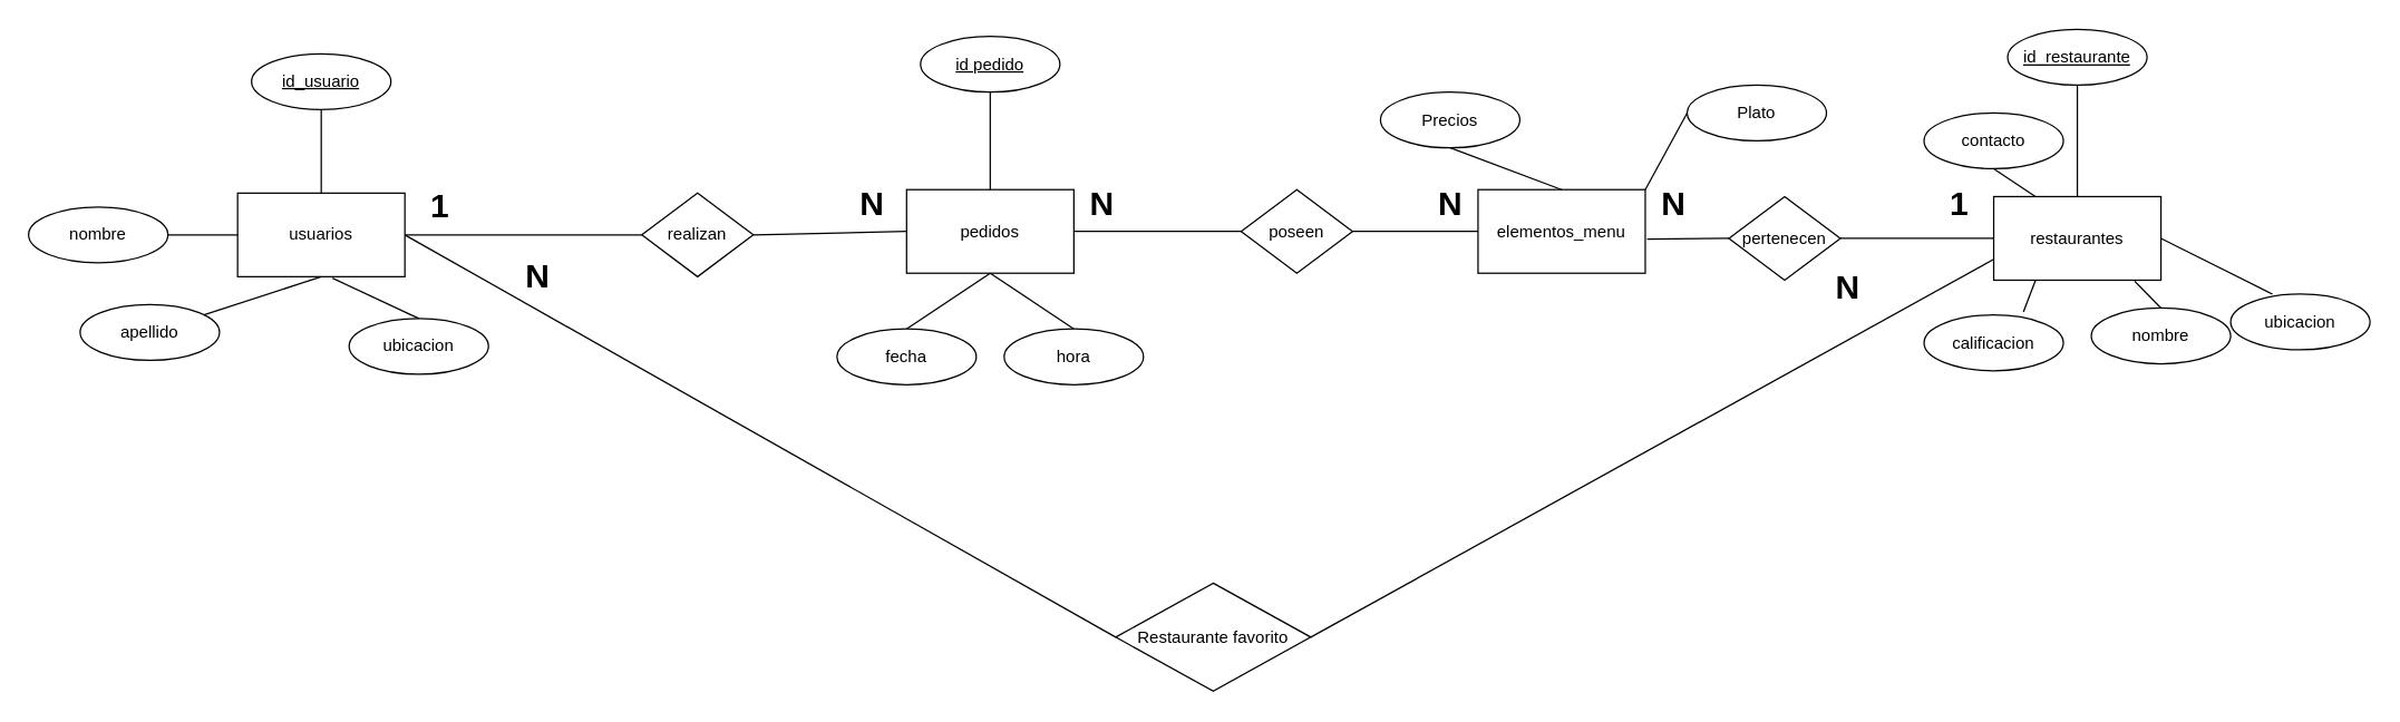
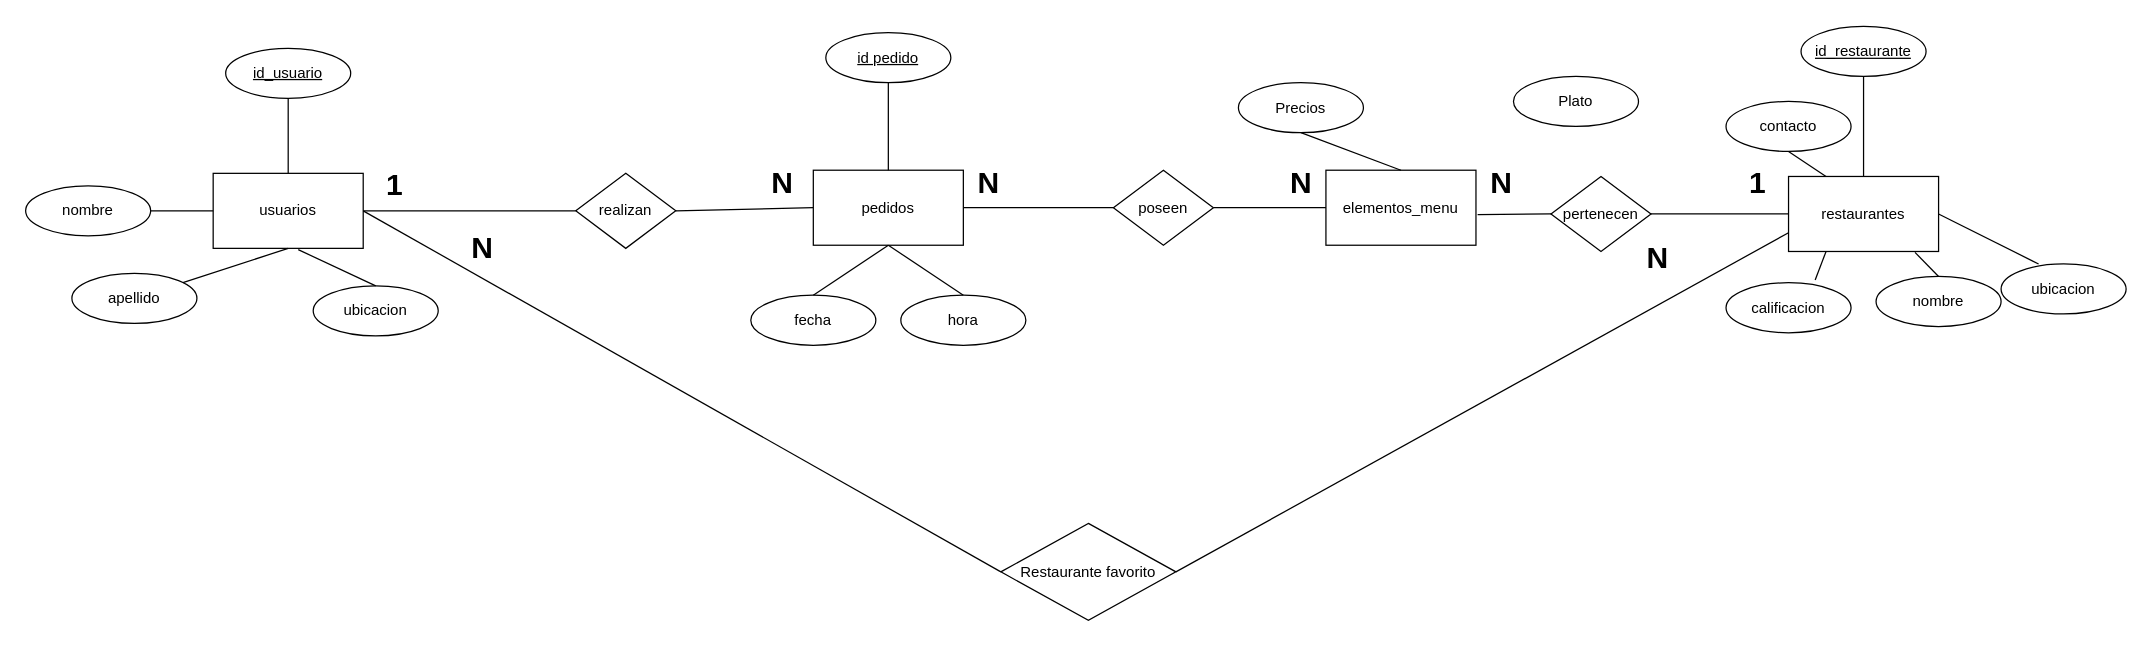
  <mxCell id="0" />
  <mxCell id="1" parent="0" />
  <mxCell id="2" value="usuarios" style="rounded=0;whiteSpace=wrap;html=1;" parent="1" vertex="1"><mxGeometry x="170" y="138" width="120" height="60" as="geometry" /></mxCell>
  <mxCell id="3" value="restaurantes" style="rounded=0;whiteSpace=wrap;html=1;" parent="1" vertex="1"><mxGeometry x="1430" y="140.5" width="120" height="60" as="geometry" /></mxCell>
  <mxCell id="4" value="apellido" style="ellipse;whiteSpace=wrap;html=1;" parent="1" vertex="1"><mxGeometry x="57" y="218" width="100" height="40" as="geometry" /></mxCell>
  <mxCell id="5" value="&lt;u&gt;id_usuario&lt;/u&gt;" style="ellipse;whiteSpace=wrap;html=1;" parent="1" vertex="1"><mxGeometry x="180" y="38" width="100" height="40" as="geometry" /></mxCell>
  <mxCell id="6" value="" style="endArrow=none;html=1;rounded=0;entryX=0.5;entryY=1;entryDx=0;entryDy=0;exitX=0.5;exitY=0;exitDx=0;exitDy=0;" parent="1" source="2" target="5" edge="1"><mxGeometry width="50" height="50" relative="1" as="geometry"><mxPoint x="500" y="358" as="sourcePoint" /><mxPoint x="550" y="308" as="targetPoint" /></mxGeometry></mxCell>
  <mxCell id="7" value="" style="endArrow=none;html=1;rounded=0;entryX=0.5;entryY=1;entryDx=0;entryDy=0;" parent="1" source="4" target="2" edge="1"><mxGeometry width="50" height="50" relative="1" as="geometry"><mxPoint x="500" y="328" as="sourcePoint" /><mxPoint x="550" y="278" as="targetPoint" /></mxGeometry></mxCell>
  <mxCell id="8" value="ubicacion" style="ellipse;whiteSpace=wrap;html=1;" parent="1" vertex="1"><mxGeometry x="250" y="228" width="100" height="40" as="geometry" /></mxCell>
  <mxCell id="9" value="" style="endArrow=none;html=1;rounded=0;entryX=0.567;entryY=1.017;entryDx=0;entryDy=0;exitX=0.5;exitY=0;exitDx=0;exitDy=0;entryPerimeter=0;" parent="1" source="8" target="2" edge="1"><mxGeometry width="50" height="50" relative="1" as="geometry"><mxPoint x="500" y="328" as="sourcePoint" /><mxPoint x="550" y="278" as="targetPoint" /></mxGeometry></mxCell>
  <mxCell id="10" value="nombre" style="ellipse;whiteSpace=wrap;html=1;" parent="1" vertex="1"><mxGeometry x="20" y="148" width="100" height="40" as="geometry" /></mxCell>
  <mxCell id="11" value="" style="endArrow=none;html=1;rounded=0;entryX=1;entryY=0.5;entryDx=0;entryDy=0;exitX=0;exitY=0.5;exitDx=0;exitDy=0;" parent="1" source="2" target="10" edge="1"><mxGeometry width="50" height="50" relative="1" as="geometry"><mxPoint x="160" y="168" as="sourcePoint" /><mxPoint x="550" y="278" as="targetPoint" /></mxGeometry></mxCell>
  <mxCell id="12" value="&lt;u&gt;id_restaurante&lt;/u&gt;" style="ellipse;whiteSpace=wrap;html=1;" parent="1" vertex="1"><mxGeometry x="1440" y="20.5" width="100" height="40" as="geometry" /></mxCell>
  <mxCell id="13" value="nombre" style="ellipse;whiteSpace=wrap;html=1;" parent="1" vertex="1"><mxGeometry x="1500" y="220.5" width="100" height="40" as="geometry" /></mxCell>
  <mxCell id="14" value="elementos_menu" style="rounded=0;whiteSpace=wrap;html=1;" parent="1" vertex="1"><mxGeometry x="1060" y="135.5" width="120" height="60" as="geometry" /></mxCell>
  <mxCell id="15" value="" style="endArrow=none;html=1;rounded=0;exitX=0.5;exitY=0;exitDx=0;exitDy=0;entryX=0.843;entryY=1.012;entryDx=0;entryDy=0;entryPerimeter=0;" parent="1" target="3" edge="1"><mxGeometry width="50" height="50" relative="1" as="geometry"><mxPoint x="1550" y="220.5" as="sourcePoint" /><mxPoint x="1520" y="210.5" as="targetPoint" /></mxGeometry></mxCell>
  <mxCell id="16" value="" style="endArrow=none;html=1;rounded=0;entryX=0.5;entryY=1;entryDx=0;entryDy=0;" parent="1" source="3" target="12" edge="1"><mxGeometry width="50" height="50" relative="1" as="geometry"><mxPoint x="1490" y="130.5" as="sourcePoint" /><mxPoint x="1530" y="280.5" as="targetPoint" /></mxGeometry></mxCell>
  <mxCell id="17" value="calificacion" style="ellipse;whiteSpace=wrap;html=1;" parent="1" vertex="1"><mxGeometry x="1380" y="225.5" width="100" height="40" as="geometry" /></mxCell>
  <mxCell id="18" value="" style="endArrow=none;html=1;rounded=0;exitX=0.713;exitY=0.071;exitDx=0;exitDy=0;exitPerimeter=0;entryX=0.25;entryY=1;entryDx=0;entryDy=0;" parent="1" target="3" edge="1"><mxGeometry width="50" height="50" relative="1" as="geometry"><mxPoint x="1451.3" y="223.34" as="sourcePoint" /><mxPoint x="1460" y="210.5" as="targetPoint" /></mxGeometry></mxCell>
  <mxCell id="19" value="Precios" style="ellipse;whiteSpace=wrap;html=1;" parent="1" vertex="1"><mxGeometry x="990" y="65.5" width="100" height="40" as="geometry" /></mxCell>
  <mxCell id="20" value="Plato" style="ellipse;whiteSpace=wrap;html=1;" parent="1" vertex="1"><mxGeometry x="1210" y="60.5" width="100" height="40" as="geometry" /></mxCell>
- <mxCell id="21" value="" style="endArrow=none;html=1;rounded=0;entryX=1;entryY=0;entryDx=0;entryDy=0;exitX=0;exitY=0.5;exitDx=0;exitDy=0;" parent="1" source="20" target="14" edge="1"><mxGeometry width="50" height="50" relative="1" as="geometry"><mxPoint x="870" y="295.5" as="sourcePoint" /><mxPoint x="920" y="245.5" as="targetPoint" /></mxGeometry></mxCell>
  <mxCell id="22" value="" style="endArrow=none;html=1;rounded=0;entryX=0.5;entryY=1;entryDx=0;entryDy=0;exitX=0.5;exitY=0;exitDx=0;exitDy=0;" parent="1" source="14" target="19" edge="1"><mxGeometry width="50" height="50" relative="1" as="geometry"><mxPoint x="870" y="295.5" as="sourcePoint" /><mxPoint x="920" y="245.5" as="targetPoint" /></mxGeometry></mxCell>
  <mxCell id="23" value="" style="endArrow=none;html=1;rounded=0;entryX=1;entryY=0.5;entryDx=0;entryDy=0;" parent="1" target="3" edge="1"><mxGeometry width="50" height="50" relative="1" as="geometry"><mxPoint x="1630" y="210.5" as="sourcePoint" /><mxPoint x="1720" y="480.5" as="targetPoint" /></mxGeometry></mxCell>
  <mxCell id="24" value="" style="endArrow=none;html=1;rounded=0;entryX=1;entryY=0.5;entryDx=0;entryDy=0;exitX=0;exitY=0.5;exitDx=0;exitDy=0;" parent="1" source="14" target="25" edge="1"><mxGeometry width="50" height="50" relative="1" as="geometry"><mxPoint x="1120" y="165.5" as="sourcePoint" /><mxPoint x="870" y="165.5" as="targetPoint" /></mxGeometry></mxCell>
  <mxCell id="25" value="poseen" style="rhombus;whiteSpace=wrap;html=1;" parent="1" vertex="1"><mxGeometry x="890" y="135.5" width="80" height="60" as="geometry" /></mxCell>
  <mxCell id="26" value="" style="endArrow=none;html=1;rounded=0;entryX=0;entryY=0.5;entryDx=0;entryDy=0;exitX=1;exitY=0.5;exitDx=0;exitDy=0;" parent="1" source="29" target="27" edge="1"><mxGeometry width="50" height="50" relative="1" as="geometry"><mxPoint x="360" y="168" as="sourcePoint" /><mxPoint x="790" y="168" as="targetPoint" /></mxGeometry></mxCell>
  <mxCell id="27" value="pedidos" style="rounded=0;whiteSpace=wrap;html=1;" parent="1" vertex="1"><mxGeometry x="650" y="135.5" width="120" height="60" as="geometry" /></mxCell>
  <mxCell id="28" value="" style="endArrow=none;html=1;rounded=0;entryX=0;entryY=0.5;entryDx=0;entryDy=0;exitX=1;exitY=0.5;exitDx=0;exitDy=0;" parent="1" source="2" target="29" edge="1"><mxGeometry width="50" height="50" relative="1" as="geometry"><mxPoint x="290" y="168" as="sourcePoint" /><mxPoint x="460" y="168" as="targetPoint" /></mxGeometry></mxCell>
  <mxCell id="29" value="realizan" style="rhombus;whiteSpace=wrap;html=1;" parent="1" vertex="1"><mxGeometry x="460" y="138" width="80" height="60" as="geometry" /></mxCell>
  <mxCell id="30" value="&lt;u&gt;id pedido&lt;br&gt;&lt;/u&gt;" style="ellipse;whiteSpace=wrap;html=1;" parent="1" vertex="1"><mxGeometry x="660" y="25.5" width="100" height="40" as="geometry" /></mxCell>
  <mxCell id="31" value="fecha" style="ellipse;whiteSpace=wrap;html=1;" parent="1" vertex="1"><mxGeometry x="600" y="235.5" width="100" height="40" as="geometry" /></mxCell>
  <mxCell id="32" value="" style="endArrow=none;html=1;rounded=0;entryX=0.5;entryY=1;entryDx=0;entryDy=0;exitX=0.5;exitY=0;exitDx=0;exitDy=0;" parent="1" source="27" target="30" edge="1"><mxGeometry width="50" height="50" relative="1" as="geometry"><mxPoint x="870" y="325.5" as="sourcePoint" /><mxPoint x="920" y="275.5" as="targetPoint" /></mxGeometry></mxCell>
  <mxCell id="33" value="" style="endArrow=none;html=1;rounded=0;entryX=0.5;entryY=1;entryDx=0;entryDy=0;exitX=0.5;exitY=0;exitDx=0;exitDy=0;" parent="1" target="27" edge="1"><mxGeometry width="50" height="50" relative="1" as="geometry"><mxPoint x="650" y="235.5" as="sourcePoint" /><mxPoint x="920" y="275.5" as="targetPoint" /></mxGeometry></mxCell>
  <mxCell id="34" value="contacto" style="ellipse;whiteSpace=wrap;html=1;" parent="1" vertex="1"><mxGeometry x="1380" y="80.5" width="100" height="40" as="geometry" /></mxCell>
  <mxCell id="35" value="" style="endArrow=none;html=1;rounded=0;entryX=0.5;entryY=1;entryDx=0;entryDy=0;exitX=0.25;exitY=0;exitDx=0;exitDy=0;" parent="1" source="3" target="34" edge="1"><mxGeometry width="50" height="50" relative="1" as="geometry"><mxPoint x="1370" y="360.5" as="sourcePoint" /><mxPoint x="1420" y="310.5" as="targetPoint" /></mxGeometry></mxCell>
  <mxCell id="36" value="1" style="text;strokeColor=none;fillColor=none;html=1;fontSize=24;fontStyle=1;verticalAlign=middle;align=center;" parent="1" vertex="1"><mxGeometry x="290" y="128" width="50" height="40" as="geometry" /></mxCell>
  <mxCell id="37" value="N" style="text;strokeColor=none;fillColor=none;html=1;fontSize=24;fontStyle=1;verticalAlign=middle;align=center;" parent="1" vertex="1"><mxGeometry x="600" y="125.5" width="50" height="40" as="geometry" /></mxCell>
  <mxCell id="38" value="N" style="text;strokeColor=none;fillColor=none;html=1;fontSize=24;fontStyle=1;verticalAlign=middle;align=center;" parent="1" vertex="1"><mxGeometry x="770" y="125.5" width="40" height="40" as="geometry" /></mxCell>
  <mxCell id="39" value="N" style="text;strokeColor=none;fillColor=none;html=1;fontSize=24;fontStyle=1;verticalAlign=middle;align=center;" parent="1" vertex="1"><mxGeometry x="1180" y="125.5" width="40" height="40" as="geometry" /></mxCell>
  <mxCell id="40" value="N" style="text;strokeColor=none;fillColor=none;html=1;fontSize=24;fontStyle=1;verticalAlign=middle;align=center;" parent="1" vertex="1"><mxGeometry x="1020" y="125.5" width="40" height="40" as="geometry" /></mxCell>
  <mxCell id="41" value="1" style="text;strokeColor=none;fillColor=none;html=1;fontSize=24;fontStyle=1;verticalAlign=middle;align=center;" parent="1" vertex="1"><mxGeometry x="1380" y="125.5" width="50" height="40" as="geometry" /></mxCell>
  <mxCell id="42" value="hora" style="ellipse;whiteSpace=wrap;html=1;" parent="1" vertex="1"><mxGeometry x="720" y="235.5" width="100" height="40" as="geometry" /></mxCell>
  <mxCell id="43" value="" style="endArrow=none;html=1;rounded=0;entryX=0.5;entryY=1;entryDx=0;entryDy=0;exitX=0.5;exitY=0;exitDx=0;exitDy=0;" parent="1" source="42" target="27" edge="1"><mxGeometry width="50" height="50" relative="1" as="geometry"><mxPoint x="800" y="365.5" as="sourcePoint" /><mxPoint x="850" y="315.5" as="targetPoint" /></mxGeometry></mxCell>
  <mxCell id="44" value="ubicacion" style="ellipse;whiteSpace=wrap;html=1;" parent="1" vertex="1"><mxGeometry x="1600" y="210.5" width="100" height="40" as="geometry" /></mxCell>
  <mxCell id="45" value="" style="endArrow=none;html=1;rounded=0;entryX=0;entryY=0.5;entryDx=0;entryDy=0;exitX=0;exitY=1;exitDx=0;exitDy=0;" parent="1" source="38" target="25" edge="1"><mxGeometry width="50" height="50" relative="1" as="geometry"><mxPoint x="960" y="285.5" as="sourcePoint" /><mxPoint x="1010" y="235.5" as="targetPoint" /></mxGeometry></mxCell>
  <mxCell id="46" value="" style="endArrow=none;html=1;rounded=0;entryX=0;entryY=0.5;entryDx=0;entryDy=0;exitX=1;exitY=0.5;exitDx=0;exitDy=0;" parent="1" source="53" target="3" edge="1"><mxGeometry width="50" height="50" relative="1" as="geometry"><mxPoint x="1420" y="285.5" as="sourcePoint" /><mxPoint x="1470" y="235.5" as="targetPoint" /></mxGeometry></mxCell>
  <mxCell id="47" value="" style="endArrow=none;html=1;rounded=0;exitX=1;exitY=0.5;exitDx=0;exitDy=0;entryX=0;entryY=0.75;entryDx=0;entryDy=0;" parent="1" source="51" target="3" edge="1"><mxGeometry width="50" height="50" relative="1" as="geometry"><mxPoint x="850" y="308" as="sourcePoint" /><mxPoint x="610" y="438" as="targetPoint" /></mxGeometry></mxCell>
  <mxCell id="48" value="N" style="text;strokeColor=none;fillColor=none;html=1;fontSize=24;fontStyle=1;verticalAlign=middle;align=center;" parent="1" vertex="1"><mxGeometry x="360" y="178" width="50" height="40" as="geometry" /></mxCell>
  <mxCell id="49" value="N" style="text;strokeColor=none;fillColor=none;html=1;fontSize=24;fontStyle=1;verticalAlign=middle;align=center;" parent="1" vertex="1"><mxGeometry x="1300" y="185.5" width="50" height="40" as="geometry" /></mxCell>
  <mxCell id="50" value="" style="endArrow=none;html=1;rounded=0;exitX=1;exitY=0.5;exitDx=0;exitDy=0;entryX=0;entryY=0.5;entryDx=0;entryDy=0;" edge="1" parent="1" source="2" target="51"><mxGeometry width="50" height="50" relative="1" as="geometry"><mxPoint x="290" y="168" as="sourcePoint" /><mxPoint x="610" y="438" as="targetPoint" /></mxGeometry></mxCell>
  <mxCell id="51" value="Restaurante favorito" style="rhombus;whiteSpace=wrap;html=1;" parent="1" vertex="1"><mxGeometry x="800" y="418" width="140" height="77.5" as="geometry" /></mxCell>
  <mxCell id="52" value="" style="endArrow=none;html=1;rounded=0;entryX=0;entryY=0.5;entryDx=0;entryDy=0;exitX=1.011;exitY=0.592;exitDx=0;exitDy=0;exitPerimeter=0;" edge="1" parent="1" source="14" target="53"><mxGeometry width="50" height="50" relative="1" as="geometry"><mxPoint x="1181" y="171" as="sourcePoint" /><mxPoint x="1430" y="171" as="targetPoint" /></mxGeometry></mxCell>
  <mxCell id="53" value="pertenecen" style="rhombus;whiteSpace=wrap;html=1;" parent="1" vertex="1"><mxGeometry x="1240" y="140.5" width="80" height="60" as="geometry" /></mxCell>
